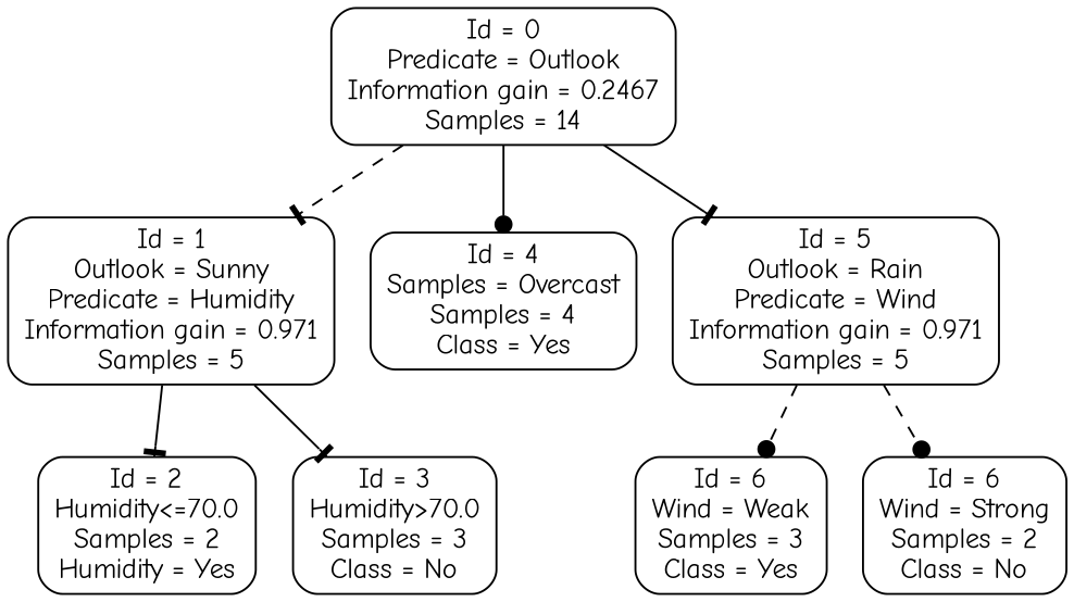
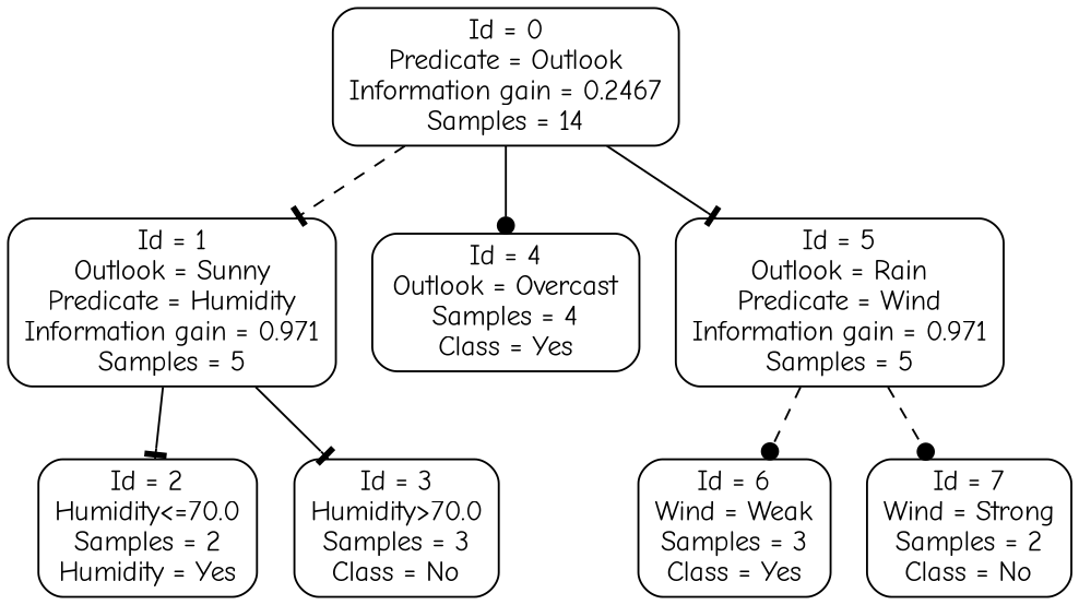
  digraph {
    fontname="Comic Neue"
    node [color=black fillcolor="#ffffff" fontname="Comic Neue" shape=box style="filled, rounded"]
    edge [arrowhead=tee fontname="Comic Neue" style=solid]
    n1 [label="Id = 0\nPredicate = Outlook\nInformation gain = 0.2467\nSamples = 14\n"]
    n2 [label="Id = 1\nOutlook = Sunny\nPredicate = Humidity\nInformation gain = 0.971\nSamples = 5\n"]
-   n3 [label="Id = 4\nSamples = Overcast\nSamples = 4\nClass = Yes"]
+   n3 [label="Id = 4\nOutlook = Overcast\nSamples = 4\nClass = Yes"]
    n4 [label="Id = 5\nOutlook = Rain\nPredicate = Wind\nInformation gain = 0.971\nSamples = 5\n"]
    n5 [label="Id = 2\nHumidity<=70.0\nSamples = 2\nHumidity = Yes"]
    n6 [label="Id = 3\nHumidity>70.0\nSamples = 3\nClass = No"]
    n7 [label="Id = 6\nWind = Weak\nSamples = 3\nClass = Yes"]
-   n8 [label="Id = 6\nWind = Strong\nSamples = 2\nClass = No"]
+   n8 [label="Id = 7\nWind = Strong\nSamples = 2\nClass = No"]
    n1 -> n2 [style=dashed]
    n1 -> n3 [arrowhead=dot]
    n1 -> n4
    n2 -> n5
    n2 -> n6
    n4 -> n7 [arrowhead=dot style=dashed]
    n4 -> n8 [arrowhead=dot style=dashed]
  }
